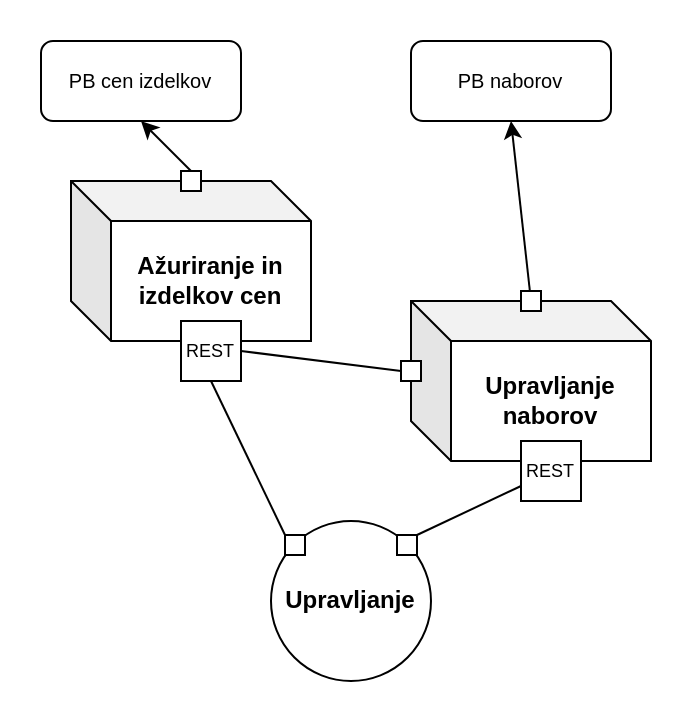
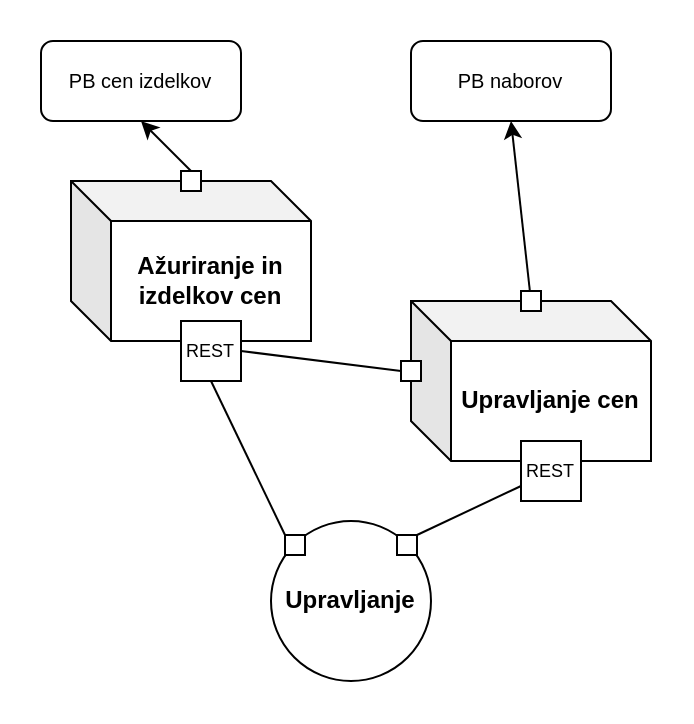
  <mxCell id="0" />
  <mxCell id="1" parent="0" />
  <mxCell id="2" value="&lt;font size=&quot;1&quot;&gt;&lt;b style=&quot;font-size: 12px;&quot;&gt;Ažuriranje in izdelkov cen&lt;/b&gt;&lt;/font&gt;" style="shape=cube;whiteSpace=wrap;html=1;boundedLbl=1;backgroundOutline=1;darkOpacity=0.05;darkOpacity2=0.1;fontSize=10;" parent="1" vertex="1"><mxGeometry x="35" y="90" width="120" height="80" as="geometry" /></mxCell>
- <mxCell id="3" value="&lt;b&gt;&lt;font style=&quot;font-size: 12px;&quot;&gt;Upravljanje naborov&lt;br&gt;&lt;/font&gt;&lt;/b&gt;" style="shape=cube;whiteSpace=wrap;html=1;boundedLbl=1;backgroundOutline=1;darkOpacity=0.05;darkOpacity2=0.1;fontSize=10;" parent="1" vertex="1"><mxGeometry x="205" y="150" width="120" height="80" as="geometry" /></mxCell>
+ <mxCell id="3" value="&lt;b&gt;&lt;font style=&quot;font-size: 12px;&quot;&gt;Upravljanje cen&lt;br&gt;&lt;/font&gt;&lt;/b&gt;" style="shape=cube;whiteSpace=wrap;html=1;boundedLbl=1;backgroundOutline=1;darkOpacity=0.05;darkOpacity2=0.1;fontSize=10;" parent="1" vertex="1"><mxGeometry x="205" y="150" width="120" height="80" as="geometry" /></mxCell>
  <mxCell id="4" value="REST" style="fontStyle=0;labelPosition=center;verticalLabelPosition=middle;align=center;verticalAlign=middle;spacingLeft=0;fontSize=9;spacing=31;" parent="1" vertex="1"><mxGeometry x="90" y="160" width="30" height="30" as="geometry" /></mxCell>
  <mxCell id="5" value="REST" style="fontStyle=0;labelPosition=center;verticalLabelPosition=middle;align=center;verticalAlign=middle;spacingLeft=0;fontSize=9;spacing=31;" parent="1" vertex="1"><mxGeometry x="260" y="220" width="30" height="30" as="geometry" /></mxCell>
  <mxCell id="6" value="PB cen izdelkov" style="rounded=1;whiteSpace=wrap;html=1;fontSize=10;" parent="1" vertex="1"><mxGeometry x="20" y="20" width="100" height="40" as="geometry" /></mxCell>
  <mxCell id="7" value="PB naborov" style="rounded=1;whiteSpace=wrap;html=1;fontSize=10;" parent="1" vertex="1"><mxGeometry x="205" y="20" width="100" height="40" as="geometry" /></mxCell>
  <mxCell id="8" value="&lt;b&gt;Upravljanje&lt;/b&gt;" style="ellipse;whiteSpace=wrap;html=1;aspect=fixed;" parent="1" vertex="1"><mxGeometry x="135" y="260" width="80" height="80" as="geometry" /></mxCell>
  <mxCell id="9" value="" style="endArrow=classic;html=1;rounded=0;entryX=0.5;entryY=1;entryDx=0;entryDy=0;startArrow=none;" parent="1" source="14" target="7" edge="1"><mxGeometry width="50" height="50" relative="1" as="geometry"><mxPoint x="265" y="150" as="sourcePoint" /><mxPoint x="375" y="190" as="targetPoint" /></mxGeometry></mxCell>
  <mxCell id="10" value="" style="endArrow=classic;html=1;rounded=0;entryX=0.5;entryY=1;entryDx=0;entryDy=0;startArrow=none;exitX=0.5;exitY=0;exitDx=0;exitDy=0;" parent="1" source="13" target="6" edge="1"><mxGeometry width="50" height="50" relative="1" as="geometry"><mxPoint x="85" y="80" as="sourcePoint" /><mxPoint x="265" y="50" as="targetPoint" /></mxGeometry></mxCell>
  <mxCell id="11" value="" style="endArrow=none;html=1;rounded=0;exitX=1;exitY=0;exitDx=0;exitDy=0;entryX=0;entryY=0.75;entryDx=0;entryDy=0;startArrow=none;" parent="1" source="18" target="5" edge="1"><mxGeometry width="50" height="50" relative="1" as="geometry"><mxPoint x="175" y="210" as="sourcePoint" /><mxPoint x="225" y="160" as="targetPoint" /></mxGeometry></mxCell>
  <mxCell id="12" value="" style="endArrow=none;html=1;rounded=0;exitX=1;exitY=0.5;exitDx=0;exitDy=0;entryX=0;entryY=0;entryDx=0;entryDy=30;entryPerimeter=0;startArrow=none;" parent="1" source="15" target="3" edge="1"><mxGeometry width="50" height="50" relative="1" as="geometry"><mxPoint x="175" y="210" as="sourcePoint" /><mxPoint x="225" y="160" as="targetPoint" /></mxGeometry></mxCell>
  <mxCell id="13" value="" style="rounded=0;whiteSpace=wrap;html=1;" parent="1" vertex="1"><mxGeometry x="90" y="85" width="10" height="10" as="geometry" /></mxCell>
  <mxCell id="14" value="" style="rounded=0;whiteSpace=wrap;html=1;" parent="1" vertex="1"><mxGeometry x="260" y="145" width="10" height="10" as="geometry" /></mxCell>
  <mxCell id="15" value="" style="rounded=0;whiteSpace=wrap;html=1;" parent="1" vertex="1"><mxGeometry x="200" y="180" width="10" height="10" as="geometry" /></mxCell>
  <mxCell id="16" value="" style="endArrow=none;html=1;rounded=0;exitX=1;exitY=0.5;exitDx=0;exitDy=0;entryX=0;entryY=0.5;entryDx=0;entryDy=0;" parent="1" source="4" target="15" edge="1"><mxGeometry width="50" height="50" relative="1" as="geometry"><mxPoint x="120" y="175" as="sourcePoint" /><mxPoint x="205" y="180" as="targetPoint" /></mxGeometry></mxCell>
  <mxCell id="17" value="" style="endArrow=none;html=1;rounded=0;exitX=0.5;exitY=1;exitDx=0;exitDy=0;entryX=0;entryY=0;entryDx=0;entryDy=0;startArrow=none;" parent="1" source="19" target="8" edge="1"><mxGeometry width="50" height="50" relative="1" as="geometry"><mxPoint x="105" y="190" as="sourcePoint" /><mxPoint x="135" y="250" as="targetPoint" /></mxGeometry></mxCell>
  <mxCell id="18" value="" style="rounded=0;whiteSpace=wrap;html=1;" parent="1" vertex="1"><mxGeometry x="198" y="267" width="10" height="10" as="geometry" /></mxCell>
  <mxCell id="19" value="" style="rounded=0;whiteSpace=wrap;html=1;" parent="1" vertex="1"><mxGeometry x="142" y="267" width="10" height="10" as="geometry" /></mxCell>
  <mxCell id="20" value="" style="endArrow=none;html=1;rounded=0;exitX=0.5;exitY=1;exitDx=0;exitDy=0;entryX=0;entryY=0;entryDx=0;entryDy=0;" parent="1" source="4" target="19" edge="1"><mxGeometry width="50" height="50" relative="1" as="geometry"><mxPoint x="105" y="190" as="sourcePoint" /><mxPoint x="146.716" y="271.716" as="targetPoint" /></mxGeometry></mxCell>
